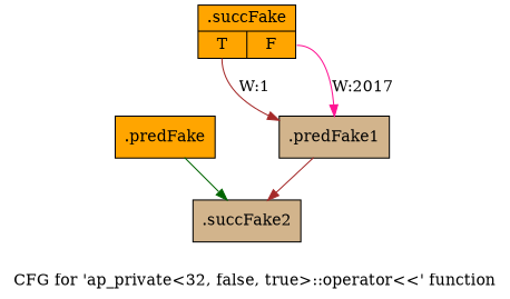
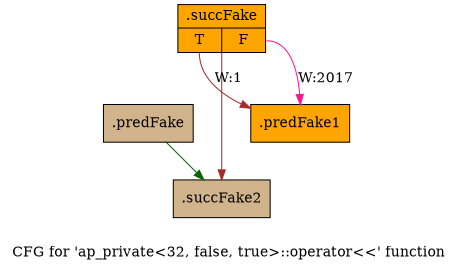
  digraph {
    label="CFG for 'ap_private\<32, false, true\>::operator\<\<' function"
    node [fillcolor=tan shape=record style=filled filename="/mnt/xilinx/Vitis_HLS/2021.2/include/etc/ap_private.h" linenumber=2589]
    edge [color=brown execusionnum=2016 filename="/mnt/xilinx/Vitis_HLS/2021.2/include/etc/ap_private.h" style=solid]
-   n1 [fillcolor=orange label="{.predFake}" filename="" linenumber=""]
+   n1 [label="{.predFake}" filename="" linenumber=""]
    n2 [label="{.succFake2}"]
    n3 [fillcolor=orange label="{.succFake|{<s0>T|<s1>F}}"]
-   n4 [label="{.predFake1}"]
+   n4 [fillcolor=orange label="{.predFake1}"]
    n1 -> n2 [color=darkgreen]
    n3 -> n4 [execusionnum=0 label="W:1" tailport=s0]
    n3 -> n4 [color=deeppink label="W:2017" tailport=s1]
-   n4 -> n2
+   n3 -> n2
  }
